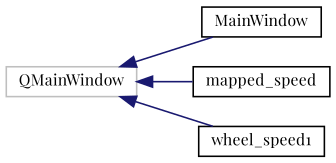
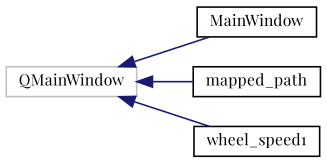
  digraph {
    fontname="Playfair Display"
    rankdir=LR
    node [color=black fillcolor=white fontname="Playfair Display" fontsize=10 shape=record style=filled]
    edge [color=midnightblue dir=back fontname="Playfair Display" fontsize=10 labelfontname=Helvetica labelfontsize=10 style=solid]
    n1 [color=grey75 height=0.2 label=QMainWindow width=0.4]
    n2 [height=0.2 label=MainWindow width=0.4]
-   n3 [height=0.2 label=mapped_speed width=0.4]
+   n3 [height=0.2 label=mapped_path width=0.4]
    n4 [height=0.2 label=wheel_speed1 width=0.4]
    n1 -> n2
    n1 -> n3
    n1 -> n4
  }
